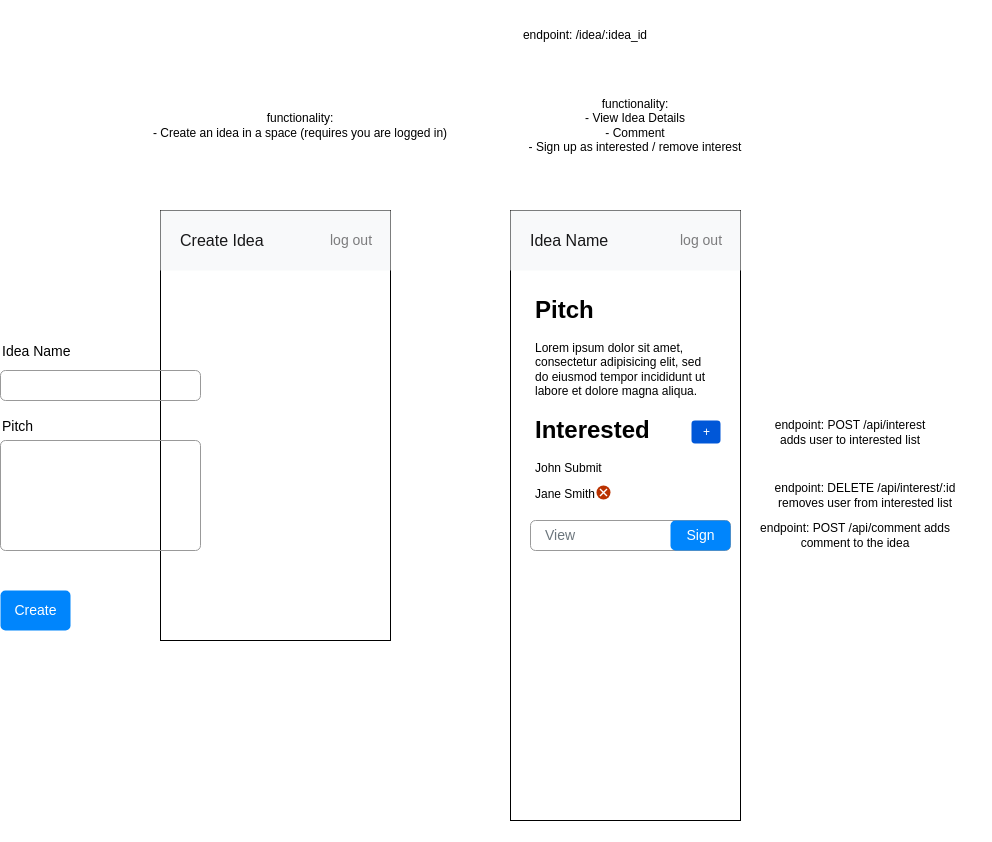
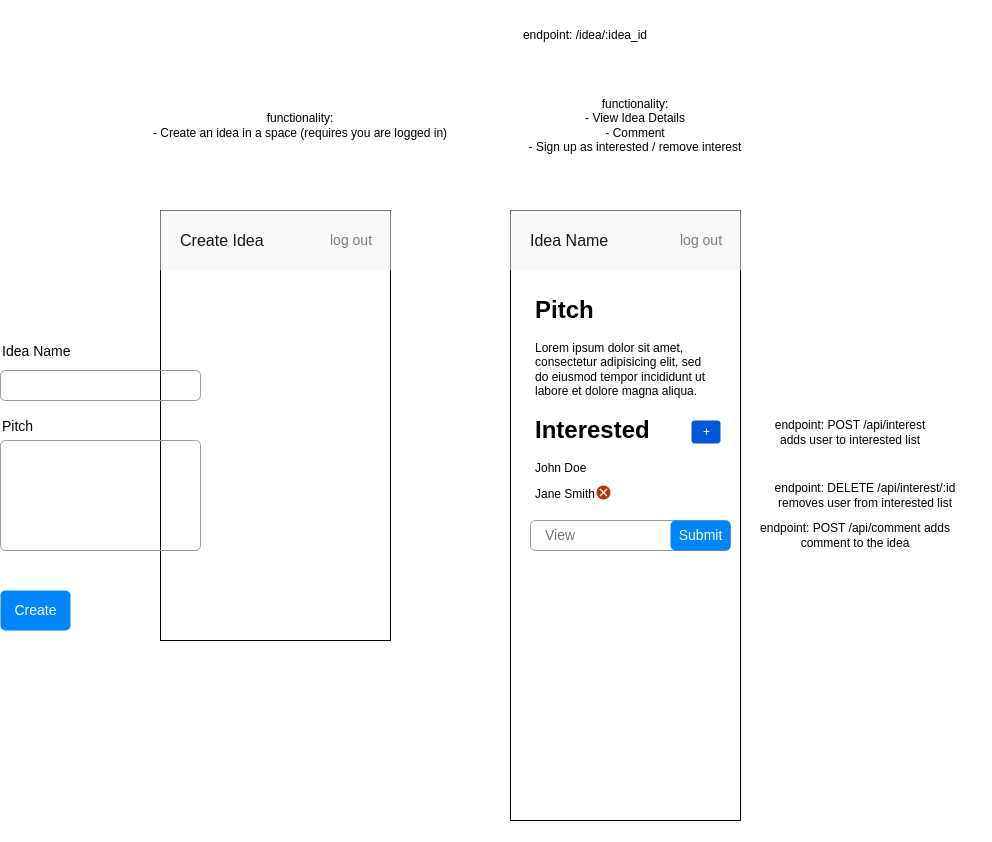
  <mxCell id="0" />
  <mxCell id="1" parent="0" />
  <mxCell id="2" value="endpoint: /idea/:idea_id" style="text;html=1;strokeColor=none;fillColor=none;align=center;verticalAlign=middle;whiteSpace=wrap;rounded=0;" parent="1" vertex="1"><mxGeometry x="380" y="20" width="150" height="30" as="geometry" /></mxCell>
  <mxCell id="3" value="functionality:&lt;br&gt;- View Idea Details&lt;br&gt;- Comment&lt;br&gt;- Sign up as interested / remove interest" style="text;html=1;strokeColor=none;fillColor=none;align=center;verticalAlign=middle;whiteSpace=wrap;rounded=0;" parent="1" vertex="1"><mxGeometry x="370" y="90" width="270" height="70" as="geometry" /></mxCell>
  <mxCell id="4" value="" style="rounded=0;whiteSpace=wrap;html=1;" parent="1" vertex="1"><mxGeometry x="380" y="210" width="230" height="610" as="geometry" /></mxCell>
  <mxCell id="5" value="" style="html=1;shadow=0;dashed=0;fillColor=#F8F9FA;strokeColor=none;fontSize=16;fontColor=#7C7C7D;align=right;spacing=15;" parent="1" vertex="1"><mxGeometry x="380" y="210" width="230" height="60" as="geometry" /></mxCell>
  <mxCell id="6" value="Idea Name" style="strokeColor=none;html=1;whiteSpace=wrap;fillColor=none;fontColor=#181819;align=left;fontSize=16;spacing=10;" parent="5" vertex="1"><mxGeometry width="130" height="40" relative="1" as="geometry"><mxPoint x="10" y="10" as="offset" /></mxGeometry></mxCell>
  <mxCell id="7" value="log out" style="strokeColor=none;html=1;whiteSpace=wrap;fillColor=none;fontColor=#7C7C7D;align=left;fontSize=14;spacing=10;" parent="5" vertex="1"><mxGeometry width="70" height="40" relative="1" as="geometry"><mxPoint x="160" y="10" as="offset" /></mxGeometry></mxCell>
  <mxCell id="8" value="functionality:&lt;br&gt;- Create an idea in a space (requires you are logged in)&lt;br&gt;" style="text;html=1;strokeColor=none;fillColor=none;align=center;verticalAlign=middle;whiteSpace=wrap;rounded=0;" vertex="1" parent="1"><mxGeometry x="20" y="90" width="300" height="70" as="geometry" /></mxCell>
  <mxCell id="9" value="" style="rounded=0;whiteSpace=wrap;html=1;" vertex="1" parent="1"><mxGeometry x="30" y="210" width="230" height="430" as="geometry" /></mxCell>
  <mxCell id="10" value="" style="html=1;shadow=0;dashed=0;fillColor=#F8F9FA;strokeColor=none;fontSize=16;fontColor=#7C7C7D;align=right;spacing=15;" vertex="1" parent="1"><mxGeometry x="30" y="210" width="230" height="60" as="geometry" /></mxCell>
  <mxCell id="11" value="Create Idea" style="strokeColor=none;html=1;whiteSpace=wrap;fillColor=none;fontColor=#181819;align=left;fontSize=16;spacing=10;" vertex="1" parent="10"><mxGeometry width="130" height="40" relative="1" as="geometry"><mxPoint x="10" y="10" as="offset" /></mxGeometry></mxCell>
  <mxCell id="12" value="log out" style="strokeColor=none;html=1;whiteSpace=wrap;fillColor=none;fontColor=#7C7C7D;align=left;fontSize=14;spacing=10;" vertex="1" parent="10"><mxGeometry width="70" height="40" relative="1" as="geometry"><mxPoint x="160" y="10" as="offset" /></mxGeometry></mxCell>
  <mxCell id="13" value="Idea Name" style="fillColor=none;strokeColor=none;align=left;fontSize=14;" vertex="1" parent="1"><mxGeometry width="260" height="40" relative="1" as="geometry"><mxPoint x="-130" y="330" as="offset" /></mxGeometry></mxCell>
  <mxCell id="14" value="" style="html=1;shadow=0;dashed=0;shape=mxgraph.bootstrap.rrect;rSize=5;fillColor=none;strokeColor=#999999;align=left;spacing=15;fontSize=14;fontColor=#6C767D;" vertex="1" parent="1"><mxGeometry width="200" height="30" relative="1" as="geometry"><mxPoint x="-130" y="370" as="offset" /></mxGeometry></mxCell>
  <mxCell id="15" value="Pitch" style="fillColor=none;strokeColor=none;align=left;fontSize=14;" vertex="1" parent="1"><mxGeometry width="260" height="40" relative="1" as="geometry"><mxPoint x="-130" y="405" as="offset" /></mxGeometry></mxCell>
  <mxCell id="16" value="" style="html=1;shadow=0;dashed=0;shape=mxgraph.bootstrap.rrect;rSize=5;fillColor=none;strokeColor=#999999;align=left;spacing=15;fontSize=14;fontColor=#6C767D;" vertex="1" parent="1"><mxGeometry width="200" height="110" relative="1" as="geometry"><mxPoint x="-130" y="440" as="offset" /></mxGeometry></mxCell>
  <mxCell id="17" value="Create" style="html=1;shadow=0;dashed=0;shape=mxgraph.bootstrap.rrect;rSize=5;fillColor=#0085FC;strokeColor=none;align=center;fontSize=14;fontColor=#FFFFFF;" vertex="1" parent="1"><mxGeometry width="70" height="40" relative="1" as="geometry"><mxPoint x="-130" y="590" as="offset" /></mxGeometry></mxCell>
  <mxCell id="18" value="&lt;h1&gt;Pitch&lt;/h1&gt;&lt;p&gt;Lorem ipsum dolor sit amet, consectetur adipisicing elit, sed do eiusmod tempor incididunt ut labore et dolore magna aliqua.&lt;/p&gt;" style="text;html=1;strokeColor=none;fillColor=none;spacing=5;spacingTop=-20;whiteSpace=wrap;overflow=hidden;rounded=0;" vertex="1" parent="1"><mxGeometry x="400" y="290" width="190" height="120" as="geometry" /></mxCell>
- <mxCell id="19" value="&lt;h1&gt;Interested&lt;/h1&gt;&lt;p&gt;John Submit&lt;/p&gt;&lt;p&gt;Jane Smith&lt;/p&gt;" style="text;html=1;strokeColor=none;fillColor=none;spacing=5;spacingTop=-20;whiteSpace=wrap;overflow=hidden;rounded=0;" vertex="1" parent="1"><mxGeometry x="400" y="410" width="190" height="120" as="geometry" /></mxCell>
+ <mxCell id="19" value="&lt;h1&gt;Interested&lt;/h1&gt;&lt;p&gt;John Doe&lt;/p&gt;&lt;p&gt;Jane Smith&lt;/p&gt;" style="text;html=1;strokeColor=none;fillColor=none;spacing=5;spacingTop=-20;whiteSpace=wrap;overflow=hidden;rounded=0;" vertex="1" parent="1"><mxGeometry x="400" y="410" width="190" height="120" as="geometry" /></mxCell>
  <mxCell id="20" value="" style="html=1;shadow=0;dashed=0;shape=mxgraph.atlassian.close;fillColor=#BA3200;strokeColor=none;html=1;sketch=0;" vertex="1" parent="1"><mxGeometry x="466" y="485" width="14" height="14" as="geometry" /></mxCell>
  <mxCell id="21" value="+" style="rounded=1;fillColor=#0057D8;strokeColor=none;html=1;fontColor=#ffffff;align=center;verticalAlign=middle;fontStyle=0;fontSize=12;sketch=0;" vertex="1" parent="1"><mxGeometry x="561" y="420" width="29" height="23" as="geometry" /></mxCell>
  <mxCell id="22" value="View" style="html=1;shadow=0;dashed=0;shape=mxgraph.bootstrap.rrect;rSize=5;fillColor=#ffffff;strokeColor=#999999;align=left;spacing=15;fontSize=14;fontColor=#6C767D;" vertex="1" parent="1"><mxGeometry x="400" y="520" width="200" height="30" as="geometry" /></mxCell>
- <mxCell id="23" value="Sign" style="html=1;shadow=0;dashed=0;shape=mxgraph.bootstrap.rrect;rSize=5;fillColor=#0085FC;strokeColor=none;align=center;spacing=15;fontSize=14;fontColor=#ffffff;" vertex="1" parent="1"><mxGeometry x="540" y="520" width="60" height="30" as="geometry" /></mxCell>
+ <mxCell id="23" value="Submit" style="html=1;shadow=0;dashed=0;shape=mxgraph.bootstrap.rrect;rSize=5;fillColor=#0085FC;strokeColor=none;align=center;spacing=15;fontSize=14;fontColor=#ffffff;" vertex="1" parent="1"><mxGeometry x="540" y="520" width="60" height="30" as="geometry" /></mxCell>
  <mxCell id="24" value="endpoint: POST /api/interest adds user to interested list" style="text;html=1;strokeColor=none;fillColor=none;align=center;verticalAlign=middle;whiteSpace=wrap;rounded=0;" vertex="1" parent="1"><mxGeometry x="630" y="416.5" width="180" height="30" as="geometry" /></mxCell>
  <mxCell id="25" value="endpoint: DELETE /api/interest/:id removes user from interested list" style="text;html=1;strokeColor=none;fillColor=none;align=center;verticalAlign=middle;whiteSpace=wrap;rounded=0;" vertex="1" parent="1"><mxGeometry x="630" y="480" width="210" height="30" as="geometry" /></mxCell>
  <mxCell id="26" value="endpoint: POST /api/comment adds comment to the idea" style="text;html=1;strokeColor=none;fillColor=none;align=center;verticalAlign=middle;whiteSpace=wrap;rounded=0;" vertex="1" parent="1"><mxGeometry x="620" y="520" width="210" height="30" as="geometry" /></mxCell>
